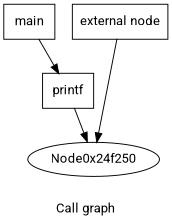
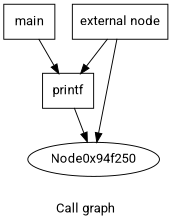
  digraph {
    fontname=Roboto
    label="Call graph"
    node [fontname=Roboto shape=record]
    edge [fontname=Roboto]
    n1 [label="{external node}"]
    n2 [label="{printf}"]
-   Node0x94f250 [label=Node0x24f250 shape=""]
+   Node0x94f250 [shape=""]
    n4 [label="{main}"]
+   n1 -> n2
    n1 -> Node0x94f250
    n2 -> Node0x94f250
    n4 -> n2
  }
